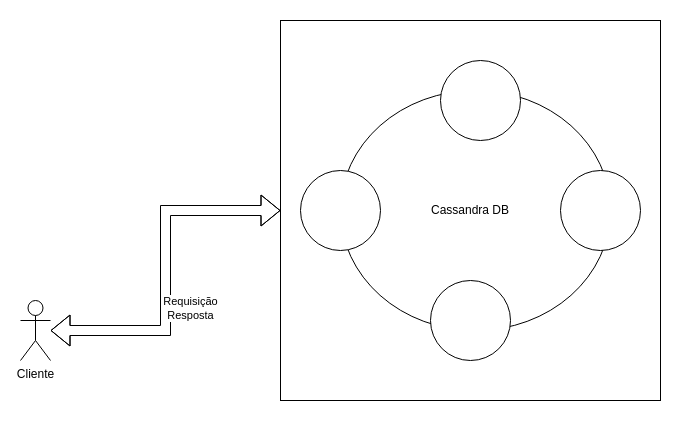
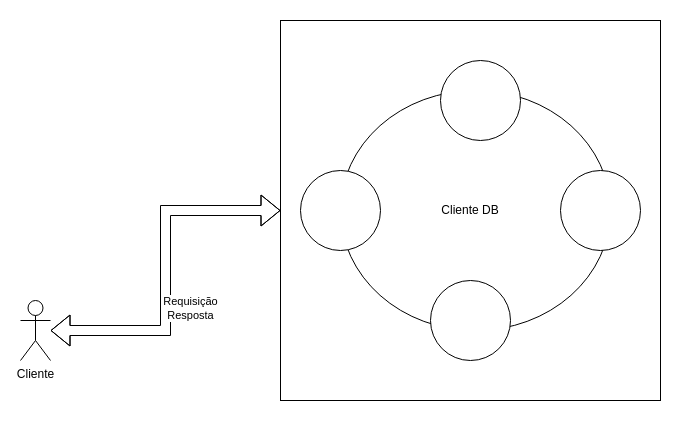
  <mxCell id="0" />
  <mxCell id="1" parent="0" />
  <mxCell id="2" value="" style="ellipse;whiteSpace=wrap;html=1;fillColor=none;" parent="1" vertex="1"><mxGeometry x="340" y="90" width="270" height="240" as="geometry" /></mxCell>
  <mxCell id="3" value="" style="ellipse;whiteSpace=wrap;html=1;aspect=fixed;" parent="1" vertex="1"><mxGeometry x="440" y="60" width="80" height="80" as="geometry" /></mxCell>
  <mxCell id="4" value="" style="ellipse;whiteSpace=wrap;html=1;aspect=fixed;" parent="1" vertex="1"><mxGeometry x="560" y="170" width="80" height="80" as="geometry" /></mxCell>
  <mxCell id="5" value="" style="ellipse;whiteSpace=wrap;html=1;aspect=fixed;" parent="1" vertex="1"><mxGeometry x="430" y="280" width="80" height="80" as="geometry" /></mxCell>
  <mxCell id="6" value="" style="ellipse;whiteSpace=wrap;html=1;aspect=fixed;" parent="1" vertex="1"><mxGeometry x="300" y="170" width="80" height="80" as="geometry" /></mxCell>
- <mxCell id="7" value="Cassandra DB" style="whiteSpace=wrap;html=1;aspect=fixed;fillColor=none;" parent="1" vertex="1"><mxGeometry x="280" y="20" width="380" height="380" as="geometry" /></mxCell>
+ <mxCell id="7" value="Cliente DB" style="whiteSpace=wrap;html=1;aspect=fixed;fillColor=none;" parent="1" vertex="1"><mxGeometry x="280" y="20" width="380" height="380" as="geometry" /></mxCell>
  <mxCell id="8" style="edgeStyle=orthogonalEdgeStyle;rounded=0;orthogonalLoop=1;jettySize=auto;html=1;startArrow=blockThin;startFill=1;shape=flexArrow;" parent="1" source="10" target="7" edge="1"><mxGeometry relative="1" as="geometry" /></mxCell>
  <mxCell id="9" value="Requisição&lt;br&gt;Resposta" style="edgeLabel;html=1;align=center;verticalAlign=middle;resizable=0;points=[];" parent="8" vertex="1" connectable="0"><mxGeometry x="-0.226" y="-3" relative="1" as="geometry"><mxPoint x="21" y="-3" as="offset" /></mxGeometry></mxCell>
  <mxCell id="10" value="Cliente" style="shape=umlActor;verticalLabelPosition=bottom;labelBackgroundColor=#ffffff;verticalAlign=top;html=1;outlineConnect=0;fillColor=none;" parent="1" vertex="1"><mxGeometry x="20" y="300" width="30" height="60" as="geometry" /></mxCell>
